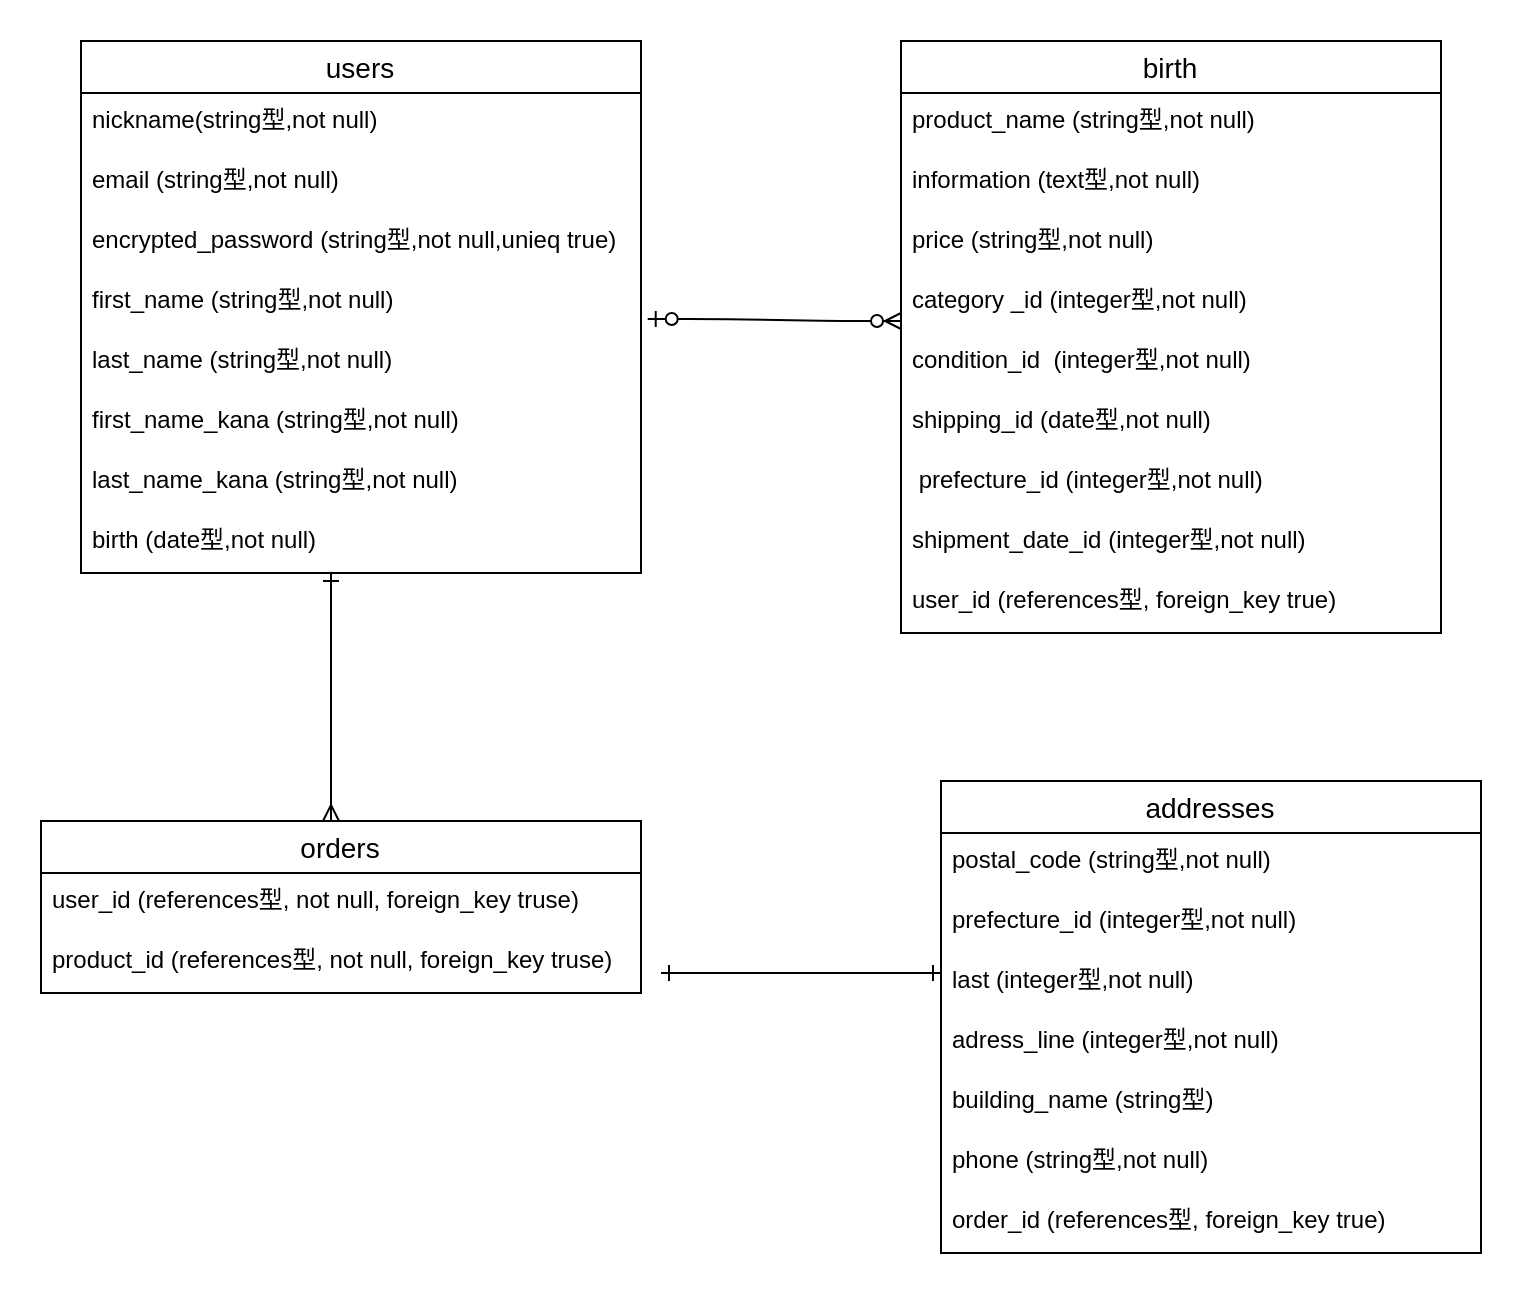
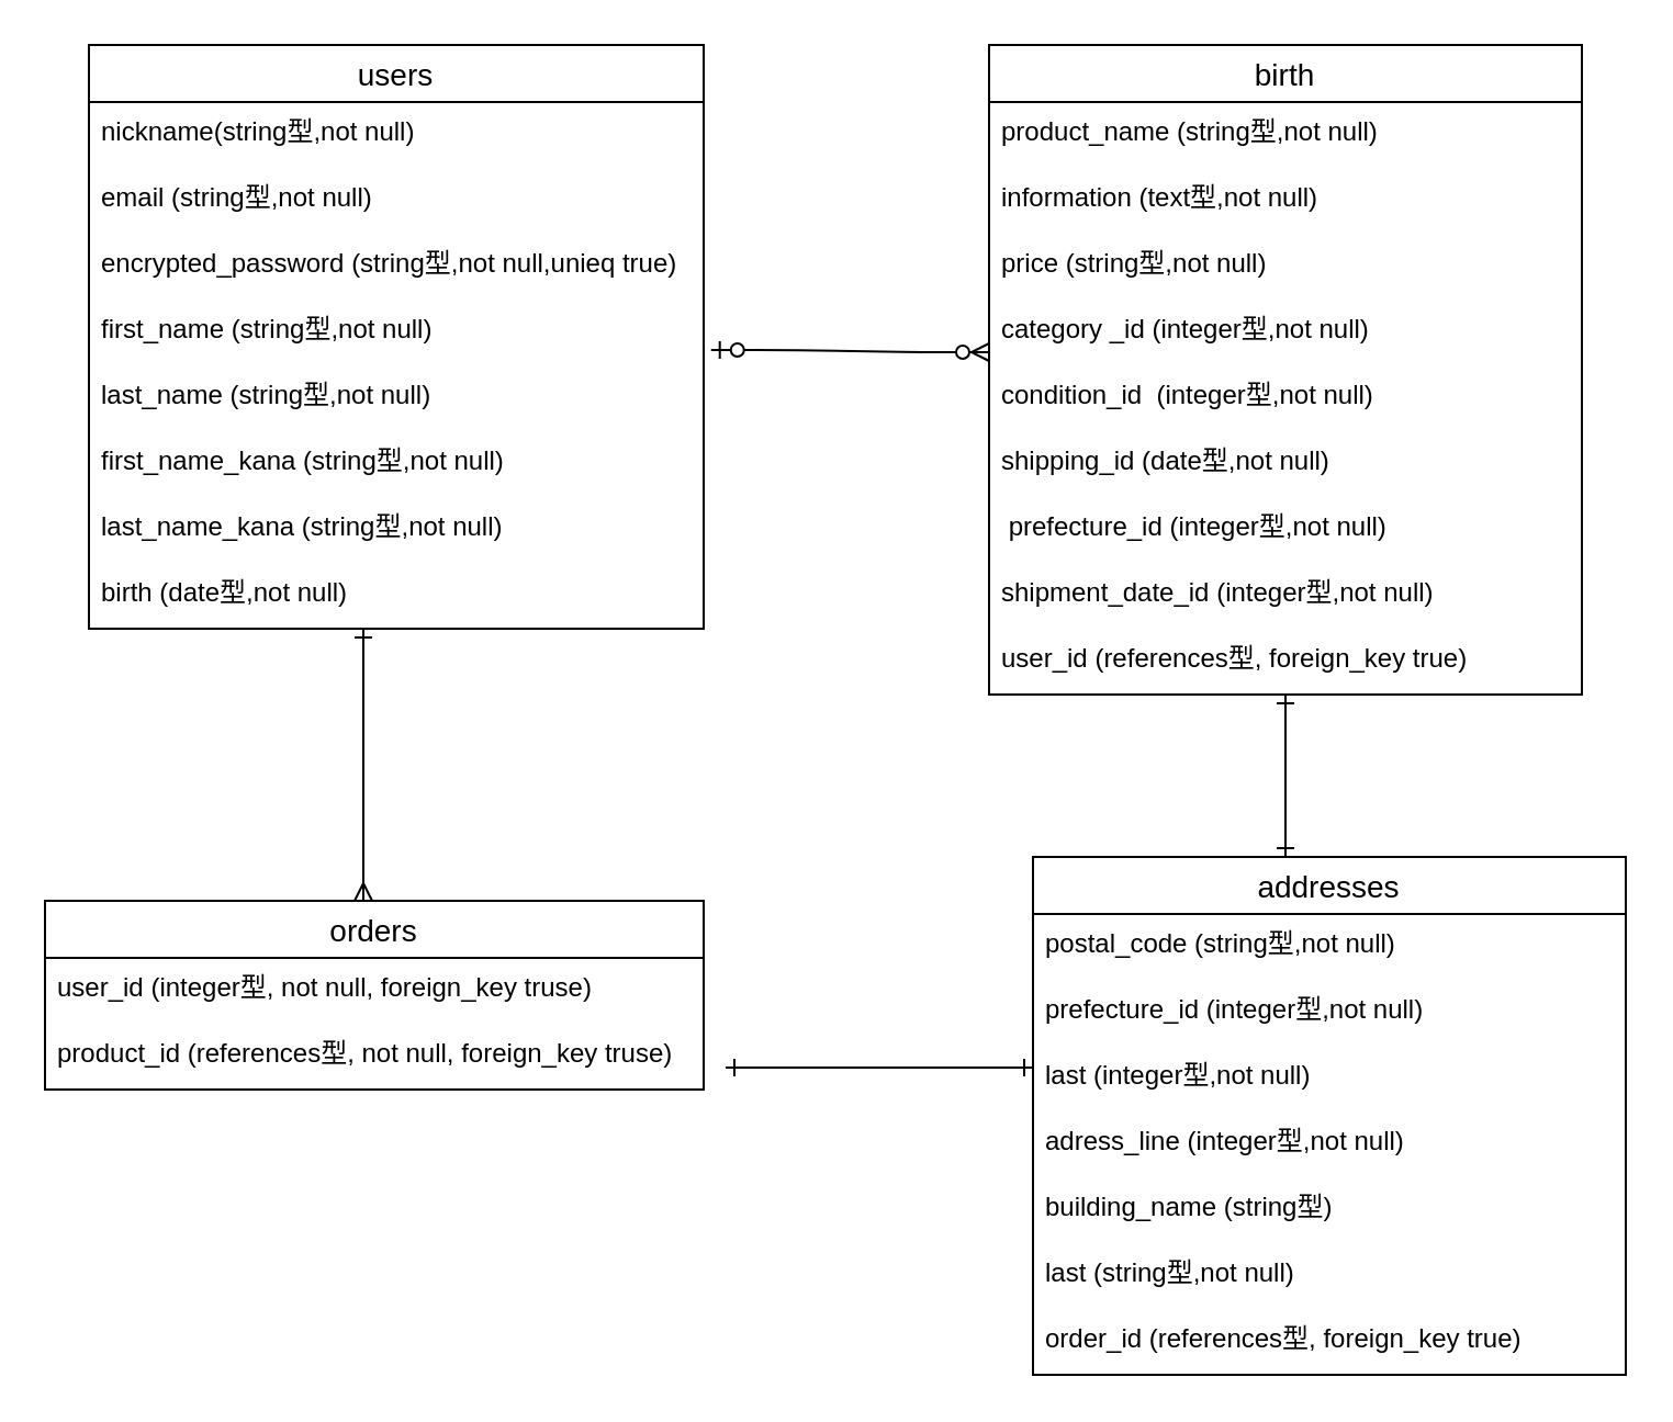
  <mxCell id="0" />
  <mxCell id="1" parent="0" />
  <mxCell id="2" style="edgeStyle=orthogonalEdgeStyle;rounded=0;orthogonalLoop=1;jettySize=auto;html=1;endArrow=ERmany;endFill=0;startArrow=ERone;startFill=0;" edge="1" parent="1" source="3"><mxGeometry relative="1" as="geometry"><mxPoint x="165" y="410" as="targetPoint" /><Array as="points"><mxPoint x="165" y="310" /><mxPoint x="165" y="310" /></Array></mxGeometry></mxCell>
  <mxCell id="3" value="users" style="swimlane;fontStyle=0;childLayout=stackLayout;horizontal=1;startSize=26;horizontalStack=0;resizeParent=1;resizeParentMax=0;resizeLast=0;collapsible=1;marginBottom=0;align=center;fontSize=14;" vertex="1" parent="1"><mxGeometry x="40" y="20" width="280" height="266" as="geometry" /></mxCell>
  <mxCell id="4" value="nickname(string型,not null)" style="text;strokeColor=none;fillColor=none;spacingLeft=4;spacingRight=4;overflow=hidden;rotatable=0;points=[[0,0.5],[1,0.5]];portConstraint=eastwest;fontSize=12;" vertex="1" parent="3"><mxGeometry y="26" width="280" height="30" as="geometry" /></mxCell>
  <mxCell id="5" value="email (string型,not null)" style="text;strokeColor=none;fillColor=none;spacingLeft=4;spacingRight=4;overflow=hidden;rotatable=0;points=[[0,0.5],[1,0.5]];portConstraint=eastwest;fontSize=12;" vertex="1" parent="3"><mxGeometry y="56" width="280" height="30" as="geometry" /></mxCell>
  <mxCell id="6" value="encrypted_password (string型,not null,unieq true)" style="text;strokeColor=none;fillColor=none;spacingLeft=4;spacingRight=4;overflow=hidden;rotatable=0;points=[[0,0.5],[1,0.5]];portConstraint=eastwest;fontSize=12;" vertex="1" parent="3"><mxGeometry y="86" width="280" height="30" as="geometry" /></mxCell>
  <mxCell id="7" value="first_name (string型,not null)" style="text;strokeColor=none;fillColor=none;spacingLeft=4;spacingRight=4;overflow=hidden;rotatable=0;points=[[0,0.5],[1,0.5]];portConstraint=eastwest;fontSize=12;" vertex="1" parent="3"><mxGeometry y="116" width="280" height="30" as="geometry" /></mxCell>
  <mxCell id="8" value="last_name (string型,not null)" style="text;strokeColor=none;fillColor=none;spacingLeft=4;spacingRight=4;overflow=hidden;rotatable=0;points=[[0,0.5],[1,0.5]];portConstraint=eastwest;fontSize=12;" vertex="1" parent="3"><mxGeometry y="146" width="280" height="30" as="geometry" /></mxCell>
  <mxCell id="9" value="first_name_kana (string型,not null)" style="text;strokeColor=none;fillColor=none;spacingLeft=4;spacingRight=4;overflow=hidden;rotatable=0;points=[[0,0.5],[1,0.5]];portConstraint=eastwest;fontSize=12;" vertex="1" parent="3"><mxGeometry y="176" width="280" height="30" as="geometry" /></mxCell>
  <mxCell id="10" value="last_name_kana (string型,not null)" style="text;strokeColor=none;fillColor=none;spacingLeft=4;spacingRight=4;overflow=hidden;rotatable=0;points=[[0,0.5],[1,0.5]];portConstraint=eastwest;fontSize=12;" vertex="1" parent="3"><mxGeometry y="206" width="280" height="30" as="geometry" /></mxCell>
  <mxCell id="11" value="birth (date型,not null)" style="text;strokeColor=none;fillColor=none;spacingLeft=4;spacingRight=4;overflow=hidden;rotatable=0;points=[[0,0.5],[1,0.5]];portConstraint=eastwest;fontSize=12;" vertex="1" parent="3"><mxGeometry y="236" width="280" height="30" as="geometry" /></mxCell>
  <mxCell id="12" value="orders" style="swimlane;fontStyle=0;childLayout=stackLayout;horizontal=1;startSize=26;horizontalStack=0;resizeParent=1;resizeParentMax=0;resizeLast=0;collapsible=1;marginBottom=0;align=center;fontSize=14;" vertex="1" parent="1"><mxGeometry y="410" width="300" height="86" as="geometry" x="20" /></mxCell>
- <mxCell id="13" value="user_id (references型, not null, foreign_key truse)" style="text;strokeColor=none;fillColor=none;spacingLeft=4;spacingRight=4;overflow=hidden;rotatable=0;points=[[0,0.5],[1,0.5]];portConstraint=eastwest;fontSize=12;" vertex="1" parent="12"><mxGeometry y="26" width="300" height="30" as="geometry" /></mxCell>
+ <mxCell id="13" value="user_id (integer型, not null, foreign_key truse)" style="text;strokeColor=none;fillColor=none;spacingLeft=4;spacingRight=4;overflow=hidden;rotatable=0;points=[[0,0.5],[1,0.5]];portConstraint=eastwest;fontSize=12;" vertex="1" parent="12"><mxGeometry y="26" width="300" height="30" as="geometry" /></mxCell>
  <mxCell id="14" value="product_id (references型, not null, foreign_key truse)" style="text;strokeColor=none;fillColor=none;spacingLeft=4;spacingRight=4;overflow=hidden;rotatable=0;points=[[0,0.5],[1,0.5]];portConstraint=eastwest;fontSize=12;" vertex="1" parent="12"><mxGeometry y="56" width="300" height="30" as="geometry" /></mxCell>
+ <mxCell id="15" style="edgeStyle=orthogonalEdgeStyle;rounded=0;orthogonalLoop=1;jettySize=auto;html=1;startArrow=ERone;startFill=0;endArrow=ERone;endFill=0;" edge="1" parent="1" source="16" target="26"><mxGeometry relative="1" as="geometry"><Array as="points"><mxPoint x="590" y="290" /><mxPoint x="590" y="290" /></Array></mxGeometry></mxCell>
  <mxCell id="16" value="birth" style="swimlane;fontStyle=0;childLayout=stackLayout;horizontal=1;startSize=26;horizontalStack=0;resizeParent=1;resizeParentMax=0;resizeLast=0;collapsible=1;marginBottom=0;align=center;fontSize=14;" vertex="1" parent="1"><mxGeometry x="450" y="20" width="270" height="296" as="geometry" /></mxCell>
  <mxCell id="17" value="product_name (string型,not null)" style="text;strokeColor=none;fillColor=none;spacingLeft=4;spacingRight=4;overflow=hidden;rotatable=0;points=[[0,0.5],[1,0.5]];portConstraint=eastwest;fontSize=12;" vertex="1" parent="16"><mxGeometry y="26" width="270" height="30" as="geometry" /></mxCell>
  <mxCell id="18" value="information (text型,not null)" style="text;strokeColor=none;fillColor=none;spacingLeft=4;spacingRight=4;overflow=hidden;rotatable=0;points=[[0,0.5],[1,0.5]];portConstraint=eastwest;fontSize=12;" vertex="1" parent="16"><mxGeometry y="56" width="270" height="30" as="geometry" /></mxCell>
  <mxCell id="19" value="price (string型,not null)" style="text;strokeColor=none;fillColor=none;spacingLeft=4;spacingRight=4;overflow=hidden;rotatable=0;points=[[0,0.5],[1,0.5]];portConstraint=eastwest;fontSize=12;" vertex="1" parent="16"><mxGeometry y="86" width="270" height="30" as="geometry" /></mxCell>
  <mxCell id="20" value="category _id (integer型,not null)" style="text;strokeColor=none;fillColor=none;spacingLeft=4;spacingRight=4;overflow=hidden;rotatable=0;points=[[0,0.5],[1,0.5]];portConstraint=eastwest;fontSize=12;" vertex="1" parent="16"><mxGeometry y="116" width="270" height="30" as="geometry" /></mxCell>
  <mxCell id="21" value="condition_id  (integer型,not null)" style="text;strokeColor=none;fillColor=none;spacingLeft=4;spacingRight=4;overflow=hidden;rotatable=0;points=[[0,0.5],[1,0.5]];portConstraint=eastwest;fontSize=12;" vertex="1" parent="16"><mxGeometry y="146" width="270" height="30" as="geometry" /></mxCell>
  <mxCell id="22" value="shipping_id (date型,not null)" style="text;strokeColor=none;fillColor=none;spacingLeft=4;spacingRight=4;overflow=hidden;rotatable=0;points=[[0,0.5],[1,0.5]];portConstraint=eastwest;fontSize=12;" vertex="1" parent="16"><mxGeometry y="176" width="270" height="30" as="geometry" /></mxCell>
  <mxCell id="23" value=" prefecture_id (integer型,not null)" style="text;strokeColor=none;fillColor=none;spacingLeft=4;spacingRight=4;overflow=hidden;rotatable=0;points=[[0,0.5],[1,0.5]];portConstraint=eastwest;fontSize=12;" vertex="1" parent="16"><mxGeometry y="206" width="270" height="30" as="geometry" /></mxCell>
  <mxCell id="24" value="shipment_date_id (integer型,not null)&#10; " style="text;strokeColor=none;fillColor=none;spacingLeft=4;spacingRight=4;overflow=hidden;rotatable=0;points=[[0,0.5],[1,0.5]];portConstraint=eastwest;fontSize=12;" vertex="1" parent="16"><mxGeometry y="236" width="270" height="30" as="geometry" /></mxCell>
  <mxCell id="25" value="user_id (references型, foreign_key true)&#10; " style="text;strokeColor=none;fillColor=none;spacingLeft=4;spacingRight=4;overflow=hidden;rotatable=0;points=[[0,0.5],[1,0.5]];portConstraint=eastwest;fontSize=12;" vertex="1" parent="16"><mxGeometry y="266" width="270" height="30" as="geometry" /></mxCell>
  <mxCell id="26" value="addresses" style="swimlane;fontStyle=0;childLayout=stackLayout;horizontal=1;startSize=26;horizontalStack=0;resizeParent=1;resizeParentMax=0;resizeLast=0;collapsible=1;marginBottom=0;align=center;fontSize=14;" vertex="1" parent="1"><mxGeometry x="470" y="390" width="270" height="236" as="geometry" /></mxCell>
  <mxCell id="27" value="postal_code (string型,not null)" style="text;strokeColor=none;fillColor=none;spacingLeft=4;spacingRight=4;overflow=hidden;rotatable=0;points=[[0,0.5],[1,0.5]];portConstraint=eastwest;fontSize=12;" vertex="1" parent="26"><mxGeometry y="26" width="270" height="30" as="geometry" /></mxCell>
  <mxCell id="28" value="prefecture_id (integer型,not null)" style="text;strokeColor=none;fillColor=none;spacingLeft=4;spacingRight=4;overflow=hidden;rotatable=0;points=[[0,0.5],[1,0.5]];portConstraint=eastwest;fontSize=12;" vertex="1" parent="26"><mxGeometry y="56" width="270" height="30" as="geometry" /></mxCell>
  <mxCell id="29" value="last (integer型,not null)" style="text;strokeColor=none;fillColor=none;spacingLeft=4;spacingRight=4;overflow=hidden;rotatable=0;points=[[0,0.5],[1,0.5]];portConstraint=eastwest;fontSize=12;" vertex="1" parent="26"><mxGeometry y="86" width="270" height="30" as="geometry" /></mxCell>
  <mxCell id="30" value="adress_line (integer型,not null)" style="text;strokeColor=none;fillColor=none;spacingLeft=4;spacingRight=4;overflow=hidden;rotatable=0;points=[[0,0.5],[1,0.5]];portConstraint=eastwest;fontSize=12;" vertex="1" parent="26"><mxGeometry y="116" width="270" height="30" as="geometry" /></mxCell>
  <mxCell id="31" value="building_name (string型)" style="text;strokeColor=none;fillColor=none;spacingLeft=4;spacingRight=4;overflow=hidden;rotatable=0;points=[[0,0.5],[1,0.5]];portConstraint=eastwest;fontSize=12;" vertex="1" parent="26"><mxGeometry y="146" width="270" height="30" as="geometry" /></mxCell>
- <mxCell id="32" value="phone (string型,not null)" style="text;strokeColor=none;fillColor=none;spacingLeft=4;spacingRight=4;overflow=hidden;rotatable=0;points=[[0,0.5],[1,0.5]];portConstraint=eastwest;fontSize=12;" vertex="1" parent="26"><mxGeometry y="176" width="270" height="30" as="geometry" /></mxCell>
+ <mxCell id="32" value="last (string型,not null)" style="text;strokeColor=none;fillColor=none;spacingLeft=4;spacingRight=4;overflow=hidden;rotatable=0;points=[[0,0.5],[1,0.5]];portConstraint=eastwest;fontSize=12;" vertex="1" parent="26"><mxGeometry y="176" width="270" height="30" as="geometry" /></mxCell>
  <mxCell id="33" value="order_id (references型, foreign_key true)&#10; " style="text;strokeColor=none;fillColor=none;spacingLeft=4;spacingRight=4;overflow=hidden;rotatable=0;points=[[0,0.5],[1,0.5]];portConstraint=eastwest;fontSize=12;" vertex="1" parent="26"><mxGeometry y="206" width="270" height="30" as="geometry" /></mxCell>
  <mxCell id="34" value="" style="edgeStyle=entityRelationEdgeStyle;fontSize=12;html=1;endArrow=ERzeroToMany;startArrow=ERzeroToOne;exitX=1.012;exitY=0.767;exitDx=0;exitDy=0;exitPerimeter=0;" edge="1" parent="1" source="7"><mxGeometry width="100" height="100" relative="1" as="geometry"><mxPoint x="300" y="160" as="sourcePoint" /><mxPoint x="450" y="160" as="targetPoint" /></mxGeometry></mxCell>
  <mxCell id="35" style="edgeStyle=orthogonalEdgeStyle;rounded=0;orthogonalLoop=1;jettySize=auto;html=1;startArrow=ERone;startFill=0;endArrow=ERone;endFill=0;" edge="1" parent="1"><mxGeometry relative="1" as="geometry"><mxPoint x="470" y="486" as="targetPoint" /><mxPoint x="330" y="486" as="sourcePoint" /><Array as="points"><mxPoint x="450" y="486" /><mxPoint x="450" y="486" /></Array></mxGeometry></mxCell>
